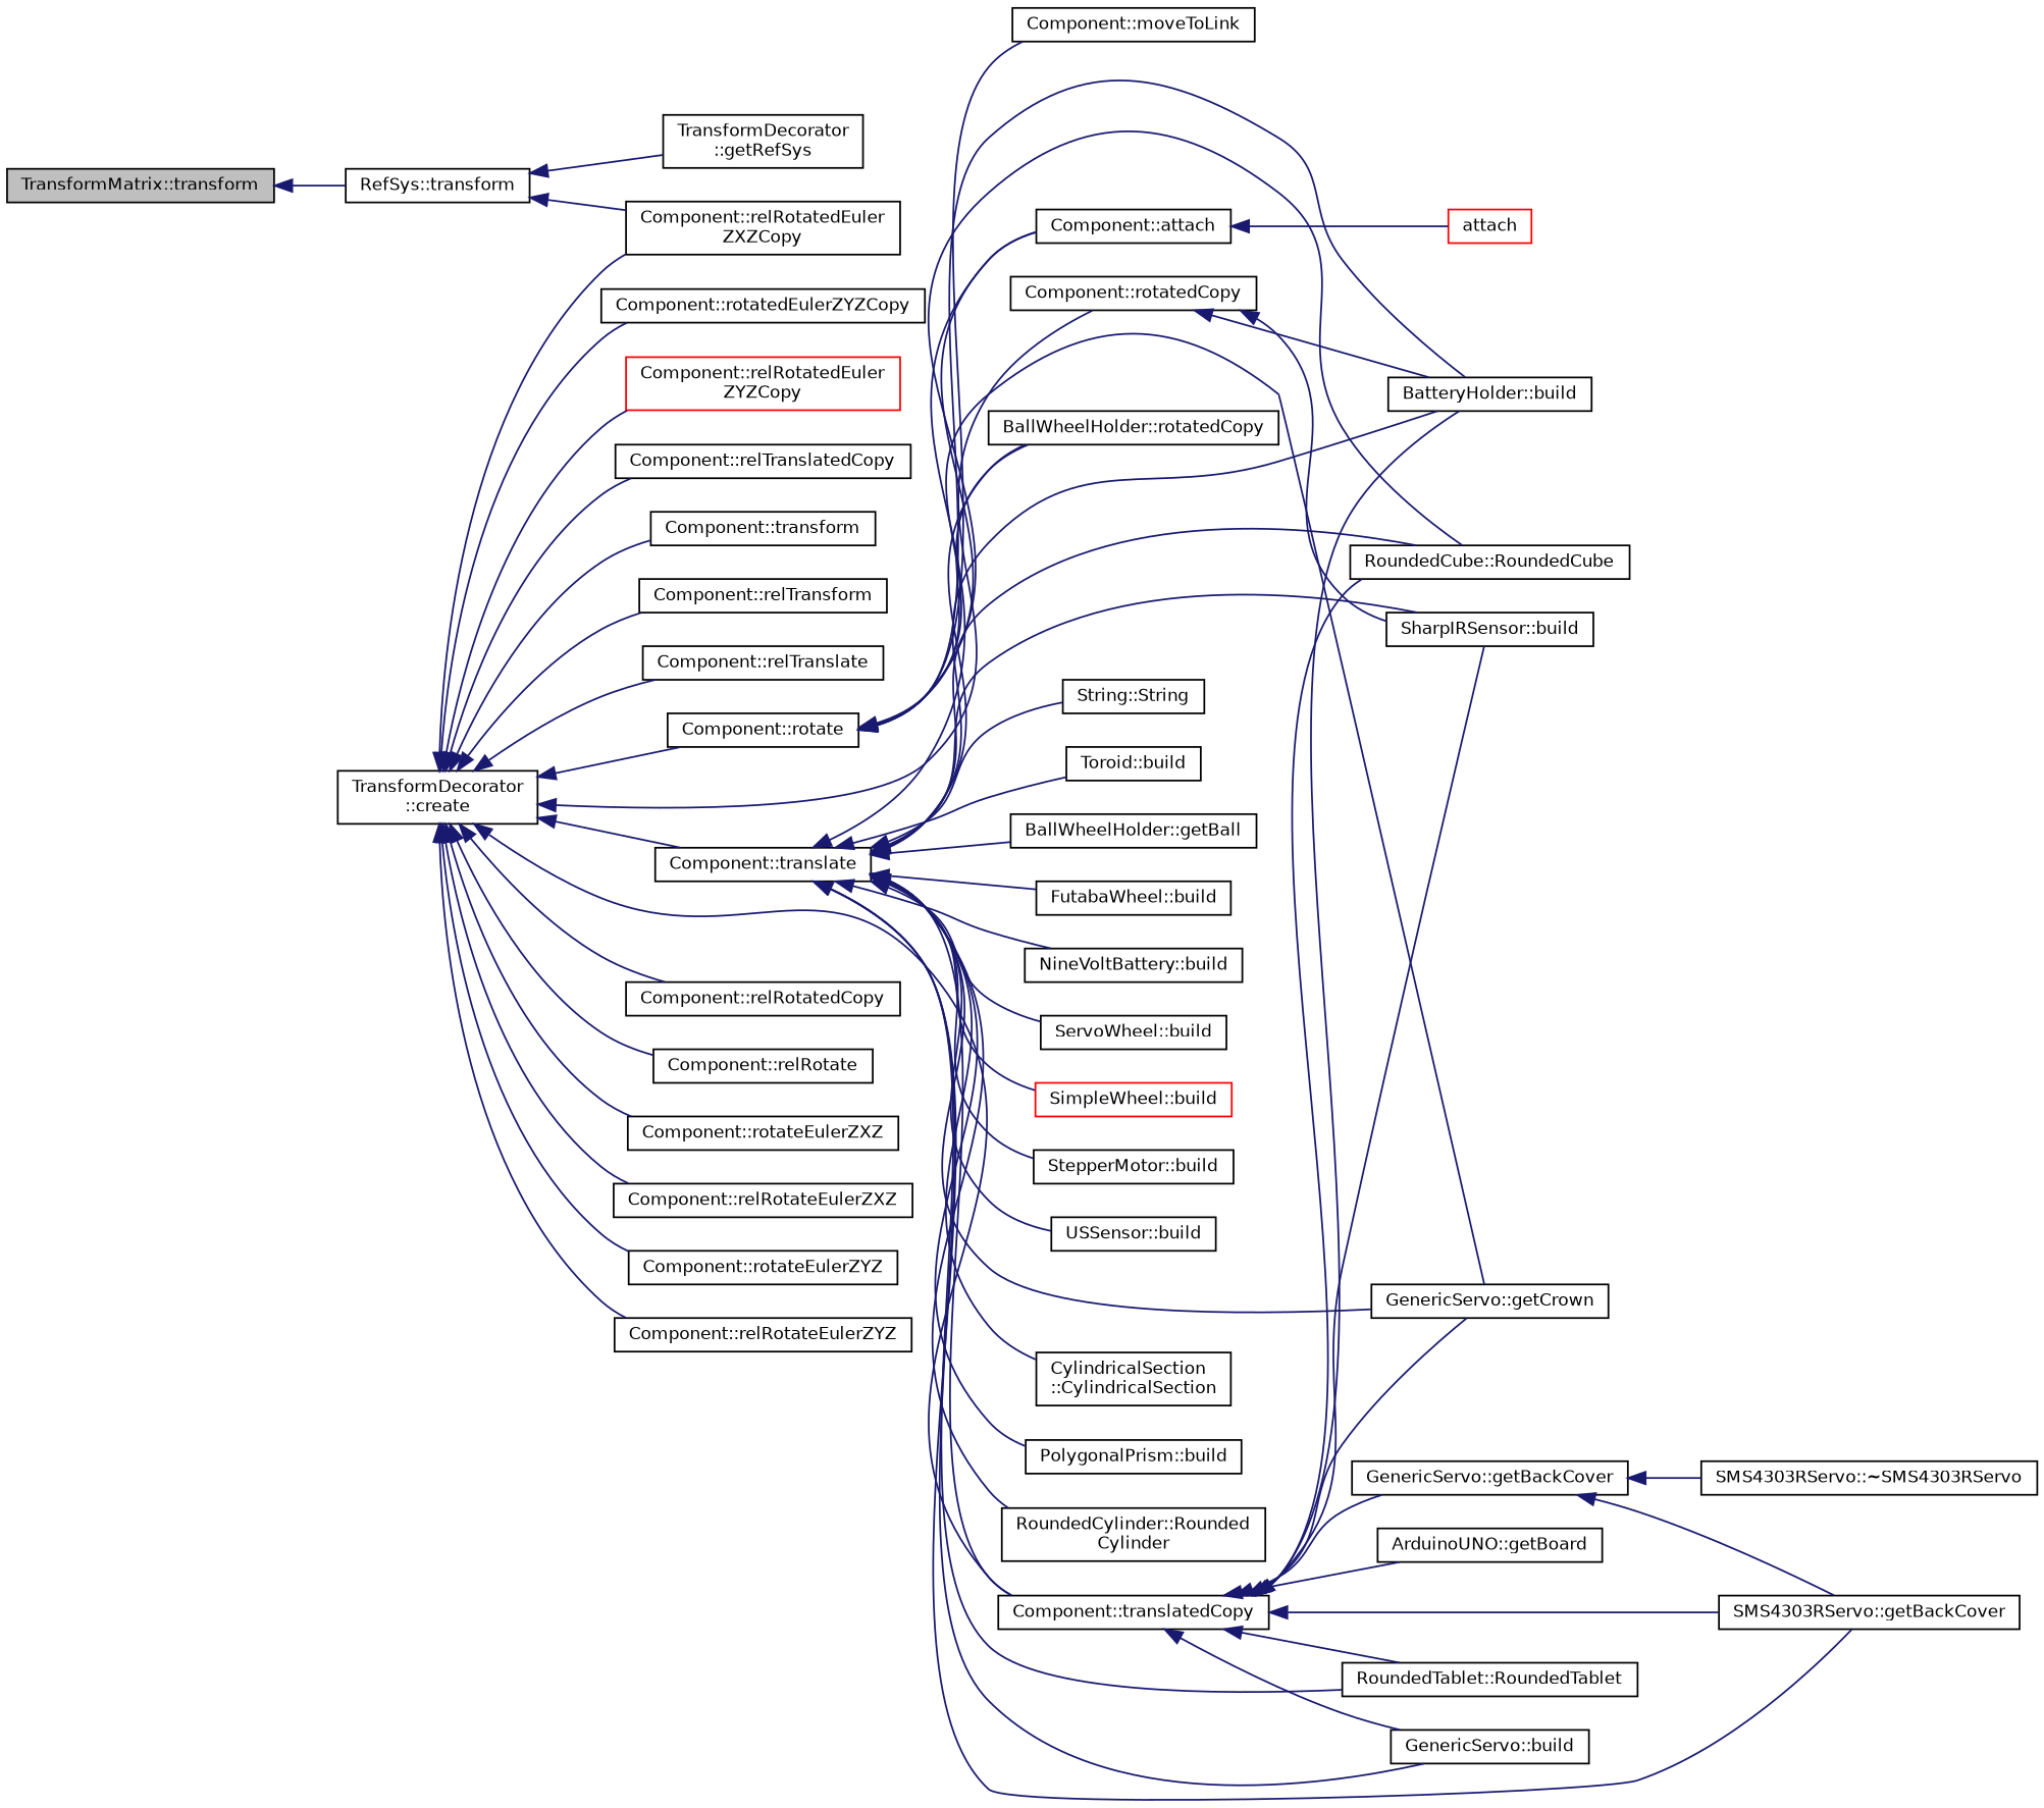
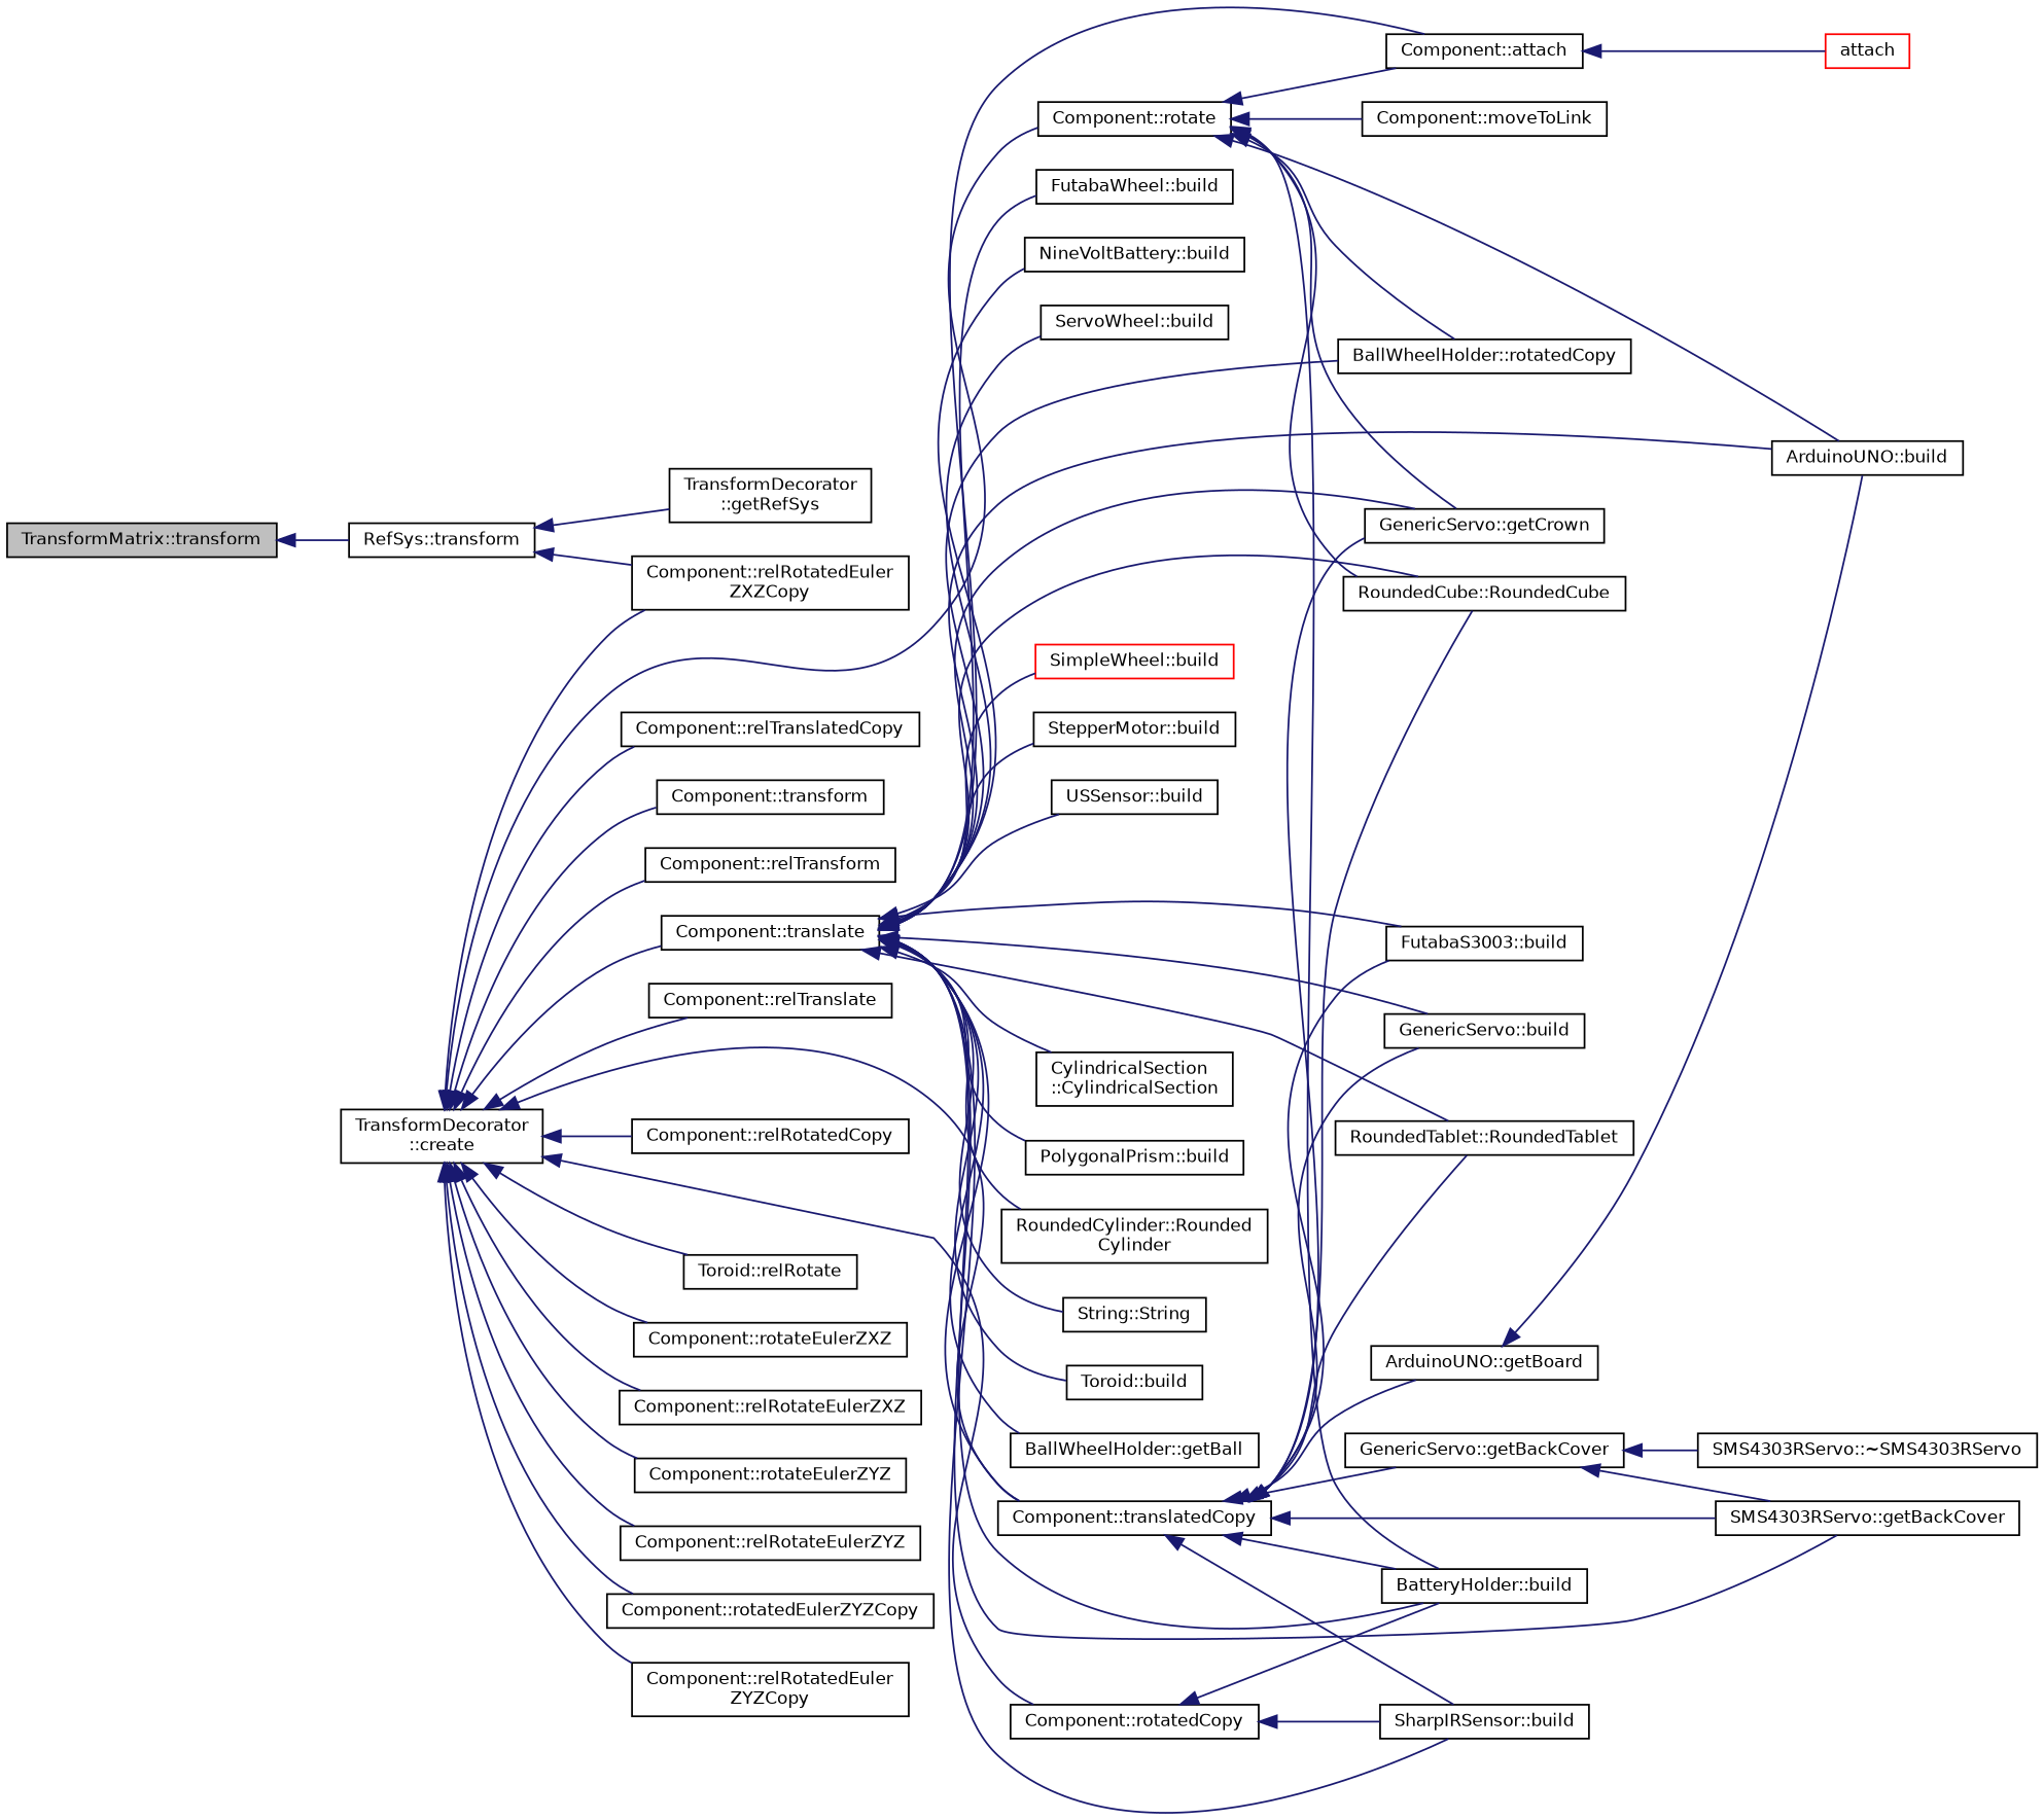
  digraph {
    rankdir=LR
    node [color=black fillcolor=white fontname=Helvetica fontsize=10 shape=record style=filled]
    edge [color=midnightblue dir=back fontname=Helvetica fontsize=10 labelfontname=Helvetica labelfontsize=10 style=solid]
    n1 [fillcolor=grey75 fontcolor=black height=0.2 label="TransformMatrix::transform" width=0.4]
    n2 [height=0.2 label="RefSys::transform" width=0.4]
    n3 [height=0.2 label="TransformDecorator\l::getRefSys" width=0.4]
    n4 [height=0.2 label="Component::relRotatedEuler\lZXZCopy" width=0.4]
    n5 [height=0.2 label="TransformDecorator\l::create" width=0.4]
    n6 [height=0.2 label="Component::rotatedCopy" width=0.4]
    n7 [height=0.2 label="Component::relRotatedCopy" width=0.4]
    n8 [height=0.2 label="Component::rotate" width=0.4]
-   n9 [height=0.2 label="Component::relRotate" width=0.4]
+   n9 [height=0.2 label="Toroid::relRotate" width=0.4]
    n10 [height=0.2 label="Component::rotateEulerZXZ" width=0.4]
    n11 [height=0.2 label="Component::relRotateEulerZXZ" width=0.4]
    n12 [height=0.2 label="Component::rotateEulerZYZ" width=0.4]
    n13 [height=0.2 label="Component::relRotateEulerZYZ" width=0.4]
    n14 [height=0.2 label="Component::rotatedEulerZYZCopy" width=0.4]
-   n15 [color=red height=0.2 label="Component::relRotatedEuler\lZYZCopy" width=0.4]
+   n15 [height=0.2 label="Component::relRotatedEuler\lZYZCopy" width=0.4]
    n16 [height=0.2 label="Component::translatedCopy" width=0.4]
    n17 [height=0.2 label="Component::relTranslatedCopy" width=0.4]
    n18 [height=0.2 label="Component::transform" width=0.4]
    n19 [height=0.2 label="Component::relTransform" width=0.4]
    n20 [height=0.2 label="Component::translate" width=0.4]
    n21 [height=0.2 label="Component::relTranslate" width=0.4]
    n22 [height=0.2 label="BatteryHolder::build" width=0.4]
    n23 [height=0.2 label="SharpIRSensor::build" width=0.4]
    n24 [height=0.2 label="RoundedCube::RoundedCube" width=0.4]
    n25 [height=0.2 label="Component::moveToLink" width=0.4]
    n26 [height=0.2 label="Component::attach" width=0.4]
+   n27 [height=0.2 label="ArduinoUNO::build" width=0.4]
    n28 [height=0.2 label="BallWheelHolder::rotatedCopy" width=0.4]
    n29 [height=0.2 label="GenericServo::getCrown" width=0.4]
    n30 [height=0.2 label="RoundedTablet::RoundedTablet" width=0.4]
    n31 [height=0.2 label="ArduinoUNO::getBoard" width=0.4]
+   n32 [height=0.2 label="FutabaS3003::build" width=0.4]
    n33 [height=0.2 label="GenericServo::getBackCover" width=0.4]
    n34 [height=0.2 label="SMS4303RServo::getBackCover" width=0.4]
    n35 [height=0.2 label="GenericServo::build" width=0.4]
    n36 [height=0.2 label="CylindricalSection\l::CylindricalSection" width=0.4]
    n37 [height=0.2 label="PolygonalPrism::build" width=0.4]
    n38 [height=0.2 label="RoundedCylinder::Rounded\lCylinder" width=0.4]
    n39 [height=0.2 label="String::String" width=0.4]
    n40 [height=0.2 label="Toroid::build" width=0.4]
    n41 [height=0.2 label="BallWheelHolder::getBall" width=0.4]
    n42 [height=0.2 label="FutabaWheel::build" width=0.4]
    n43 [height=0.2 label="NineVoltBattery::build" width=0.4]
    n44 [height=0.2 label="ServoWheel::build" width=0.4]
    n45 [color=red height=0.2 label="SimpleWheel::build" width=0.4]
    n46 [height=0.2 label="StepperMotor::build" width=0.4]
    n47 [height=0.2 label="USSensor::build" width=0.4]
    n48 [color=red height=0.2 label=attach width=0.4]
    n49 [height=0.2 label="SMS4303RServo::~SMS4303RServo" width=0.4]
    n1 -> n2
    n2 -> n3
    n2 -> n4
    n5 -> n4
    n5 -> n6
    n5 -> n7
    n5 -> n8
    n5 -> n9
    n5 -> n10
    n5 -> n11
    n5 -> n12
    n5 -> n13
    n5 -> n14
    n5 -> n15
    n5 -> n16
    n5 -> n17
    n5 -> n18
    n5 -> n19
    n5 -> n20
    n5 -> n21
    n6 -> n22
    n6 -> n23
    n8 -> n22
    n8 -> n24
    n8 -> n25
    n8 -> n26
+   n8 -> n27
    n8 -> n28
    n8 -> n29
    n16 -> n22
    n16 -> n23
    n16 -> n24
    n16 -> n29
    n16 -> n30
    n16 -> n31
+   n16 -> n32
    n16 -> n33
    n16 -> n34
    n16 -> n35
    n20 -> n16
    n20 -> n22
    n20 -> n23
    n20 -> n24
    n20 -> n26
+   n20 -> n27
    n20 -> n28
    n20 -> n29
    n20 -> n30
+   n20 -> n32
    n20 -> n34
    n20 -> n35
    n20 -> n36
    n20 -> n37
    n20 -> n38
    n20 -> n39
    n20 -> n40
    n20 -> n41
    n20 -> n42
    n20 -> n43
    n20 -> n44
    n20 -> n45
    n20 -> n46
    n20 -> n47
    n26 -> n48
+   n31 -> n27
    n33 -> n34
    n33 -> n49
  }
